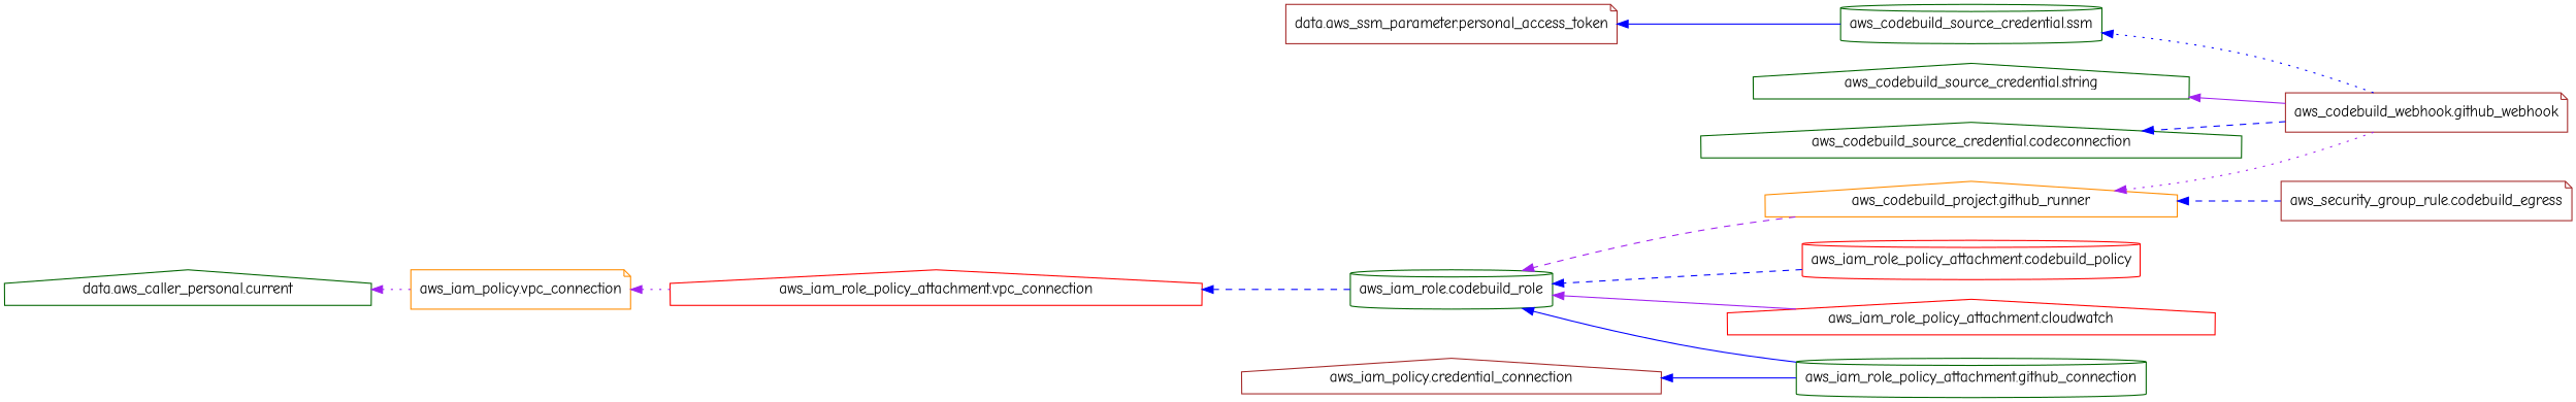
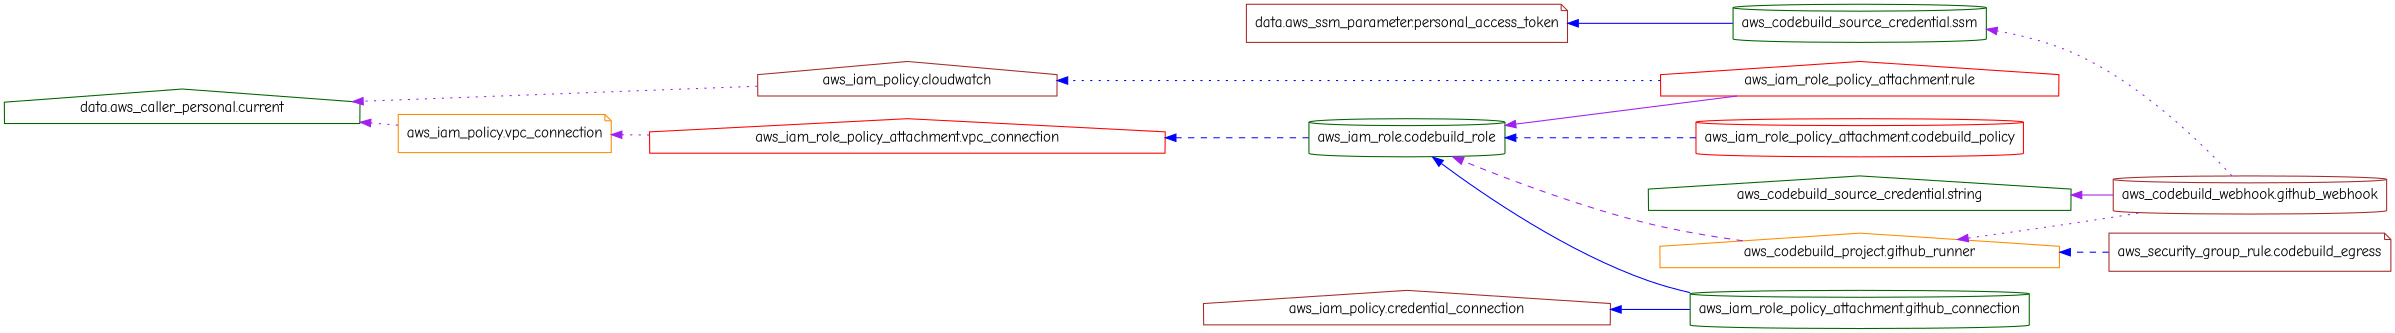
  digraph {
    fontname="Comic Neue"
    rankdir=RL
    node [color=darkgreen fontname="Comic Neue" shape=house]
    edge [color=purple fontname="Comic Neue" style=dotted]
    n1 [label="data.aws_caller_personal.current"]
    n2 [color=brown label="data.aws_ssm_parameter.personal_access_token" shape=note]
    n3 [color=darkorange label="aws_codebuild_project.github_runner"]
    n4 [label="aws_iam_role.codebuild_role" shape=cylinder]
    n5 [color=red label="aws_iam_role_policy_attachment.vpc_connection"]
-   n6 [label="aws_codebuild_source_credential.codeconnection"]
    n7 [label="aws_codebuild_source_credential.ssm" shape=cylinder]
    n8 [label="aws_codebuild_source_credential.string"]
-   n9 [color=brown label="aws_codebuild_webhook.github_webhook" shape=note]
+   n9 [color=brown label="aws_codebuild_webhook.github_webhook" shape=cylinder]
    n10 [label="aws_iam_role_policy_attachment.github_connection" shape=cylinder]
    n11 [color=brown label="aws_iam_policy.credential_connection"]
+   n12 [color=brown label="aws_iam_policy.cloudwatch"]
    n13 [color=darkorange label="aws_iam_policy.vpc_connection" shape=note]
-   n14 [color=red label="aws_iam_role_policy_attachment.cloudwatch"]
+   n14 [color=red label="aws_iam_role_policy_attachment.rule"]
    n15 [color=red label="aws_iam_role_policy_attachment.codebuild_policy" shape=cylinder]
    n16 [color=brown label="aws_security_group_rule.codebuild_egress" shape=note]
    n3 -> n4 [style=dashed]
    n4 -> n5 [color=blue style=dashed]
    n5 -> n13
    n7 -> n2 [color=blue style=solid]
    n9 -> n3
-   n9 -> n6 [color=blue style=dashed]
-   n9 -> n7 [color=blue]
+   n9 -> n7
    n9 -> n8 [style=solid]
    n10 -> n4 [color=blue style=solid]
    n10 -> n11 [color=blue style=solid]
+   n12 -> n1
    n13 -> n1
    n14 -> n4 [style=solid]
+   n14 -> n12 [color=blue]
    n15 -> n4 [color=blue style=dashed]
    n16 -> n3 [color=blue style=dashed]
  }
